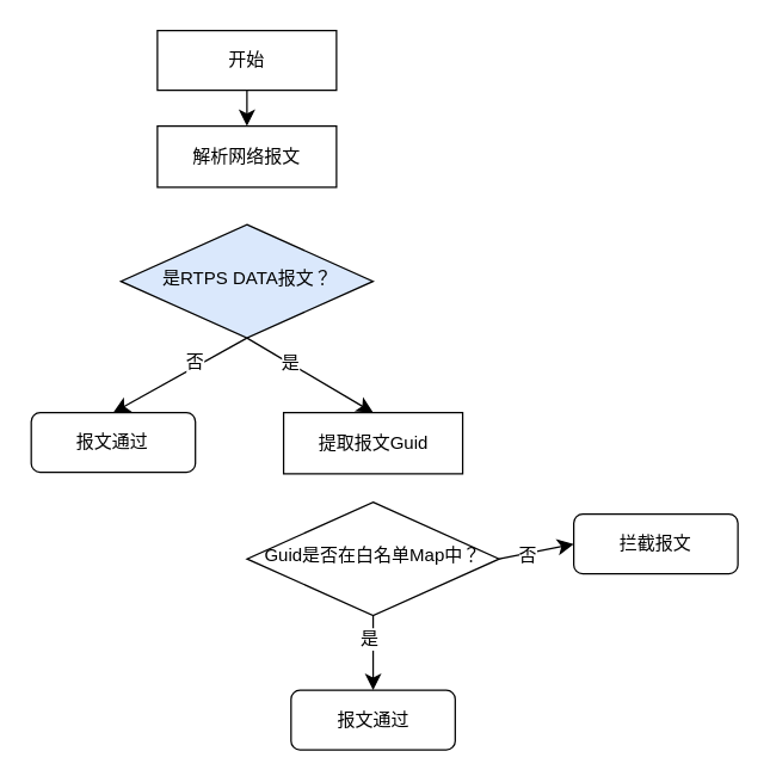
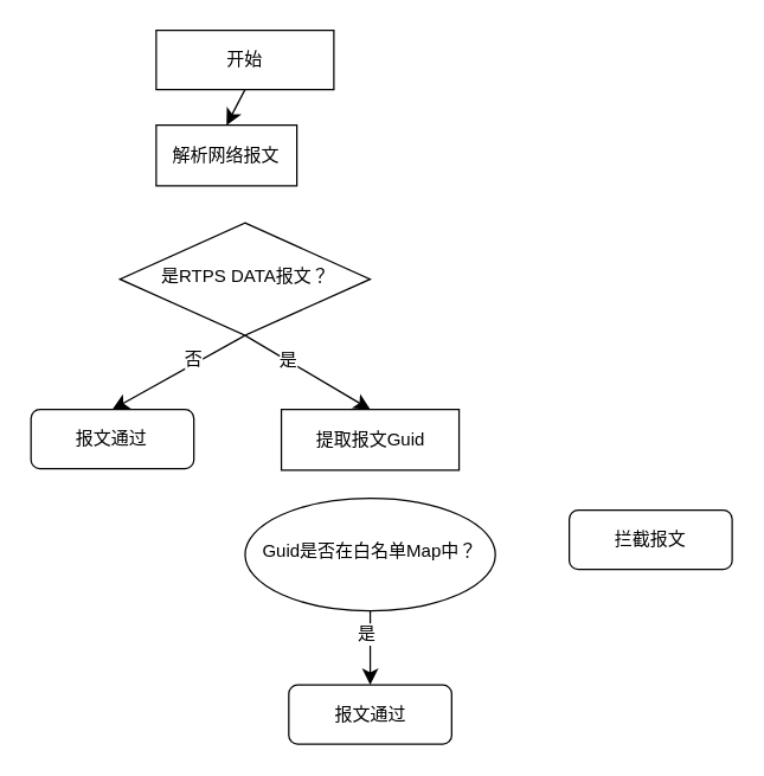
  <mxCell id="0" />
  <mxCell id="1" parent="0" />
  <mxCell id="2" style="edgeStyle=none;curved=1;rounded=0;orthogonalLoop=1;jettySize=auto;html=1;fontSize=12;startSize=8;endSize=8;entryX=0.5;entryY=0;entryDx=0;entryDy=0;exitX=0.5;exitY=1;exitDx=0;exitDy=0;" edge="1" parent="1" source="6" target="9"><mxGeometry relative="1" as="geometry"><mxPoint x="288.81" y="134" as="targetPoint" /><mxPoint x="165" y="228" as="sourcePoint" /></mxGeometry></mxCell>
  <mxCell id="3" value="否" style="edgeLabel;html=1;align=center;verticalAlign=middle;resizable=0;points=[];fontSize=12;" vertex="1" connectable="0" parent="2"><mxGeometry x="-0.22" y="-2" relative="1" as="geometry"><mxPoint y="-2" as="offset" /></mxGeometry></mxCell>
  <mxCell id="4" style="edgeStyle=none;curved=1;rounded=0;orthogonalLoop=1;jettySize=auto;html=1;exitX=0.5;exitY=1;exitDx=0;exitDy=0;entryX=0.5;entryY=0;entryDx=0;entryDy=0;fontSize=12;startSize=8;endSize=8;" edge="1" parent="1" source="6" target="12"><mxGeometry relative="1" as="geometry" /></mxCell>
  <mxCell id="5" value="是" style="edgeLabel;html=1;align=center;verticalAlign=middle;resizable=0;points=[];fontSize=12;" vertex="1" connectable="0" parent="4"><mxGeometry x="-0.333" relative="1" as="geometry"><mxPoint as="offset" /></mxGeometry></mxCell>
- <mxCell id="6" value="是RTPS DATA报文？" style="rhombus;whiteSpace=wrap;html=1;shadow=0;fontFamily=Helvetica;fontSize=12;align=center;strokeWidth=1;spacing=6;spacingTop=-4;fillColor=#dae8fc;" parent="1" vertex="1"><mxGeometry x="80.5" y="150" width="169" height="76" as="geometry" /></mxCell>
+ <mxCell id="6" value="是RTPS DATA报文？" style="rhombus;whiteSpace=wrap;html=1;shadow=0;fontFamily=Helvetica;fontSize=12;align=center;strokeWidth=1;spacing=6;spacingTop=-4;" parent="1" vertex="1"><mxGeometry x="80.5" y="150" width="169" height="76" as="geometry" /></mxCell>
  <mxCell id="7" style="edgeStyle=none;curved=1;rounded=0;orthogonalLoop=1;jettySize=auto;html=1;exitX=0.5;exitY=1;exitDx=0;exitDy=0;entryX=0.5;entryY=0;entryDx=0;entryDy=0;fontSize=12;startSize=8;endSize=8;" edge="1" parent="1" source="8" target="10"><mxGeometry relative="1" as="geometry" /></mxCell>
  <mxCell id="8" value="开始" style="whiteSpace=wrap;html=1;fontSize=12;glass=0;strokeWidth=1;shadow=0;rounded=0;" parent="1" vertex="1"><mxGeometry x="105" y="20" width="120" height="40" as="geometry" /></mxCell>
  <mxCell id="9" value="报文通过" style="rounded=1;whiteSpace=wrap;html=1;fontSize=12;glass=0;strokeWidth=1;shadow=0;" parent="1" vertex="1"><mxGeometry x="20.445" y="276" width="110" height="40" as="geometry" /></mxCell>
- <mxCell id="10" value="解析网络报文" style="whiteSpace=wrap;html=1;" vertex="1" parent="1"><mxGeometry x="105" y="84" width="120" height="41" as="geometry" /></mxCell>
+ <mxCell id="10" value="解析网络报文" style="whiteSpace=wrap;html=1;" vertex="1" parent="1"><mxGeometry x="105" y="84" width="95" height="41" as="geometry" /></mxCell>
  <mxCell id="11" style="edgeStyle=none;curved=1;rounded=0;orthogonalLoop=1;jettySize=auto;html=1;exitX=1;exitY=1;exitDx=0;exitDy=0;fontSize=12;startSize=8;endSize=8;" edge="1" parent="1"><mxGeometry relative="1" as="geometry"><mxPoint x="204.5" y="302" as="sourcePoint" /><mxPoint x="204.5" y="302" as="targetPoint" /></mxGeometry></mxCell>
  <mxCell id="12" value="提取报文Guid" style="whiteSpace=wrap;html=1;" vertex="1" parent="1"><mxGeometry x="189.555" y="276" width="120" height="41" as="geometry" /></mxCell>
  <mxCell id="13" style="edgeStyle=none;curved=1;rounded=0;orthogonalLoop=1;jettySize=auto;html=1;exitX=0.5;exitY=1;exitDx=0;exitDy=0;entryX=0.5;entryY=0;entryDx=0;entryDy=0;fontSize=12;startSize=8;endSize=8;" edge="1" parent="1" source="15" target="19"><mxGeometry relative="1" as="geometry" /></mxCell>
  <mxCell id="14" value="是" style="edgeLabel;html=1;align=center;verticalAlign=middle;resizable=0;points=[];fontSize=12;" vertex="1" connectable="0" parent="13"><mxGeometry x="-0.382" y="-3" relative="1" as="geometry"><mxPoint as="offset" /></mxGeometry></mxCell>
- <mxCell id="15" value="Guid是否在白名单Map中？" style="rhombus;whiteSpace=wrap;html=1;shadow=0;fontFamily=Helvetica;fontSize=12;align=center;strokeWidth=1;spacing=6;spacingTop=-4;" vertex="1" parent="1"><mxGeometry x="165.055" y="336" width="169" height="76" as="geometry" /></mxCell>
- <mxCell id="16" style="edgeStyle=none;curved=1;rounded=0;orthogonalLoop=1;jettySize=auto;html=1;exitX=1;exitY=0.5;exitDx=0;exitDy=0;fontSize=12;startSize=8;endSize=8;entryX=0;entryY=0.5;entryDx=0;entryDy=0;" edge="1" target="18" parent="1" source="15"><mxGeometry relative="1" as="geometry"><mxPoint x="288.81" y="305" as="targetPoint" /><mxPoint x="250" y="305" as="sourcePoint" /></mxGeometry></mxCell>
- <mxCell id="17" value="否" style="edgeLabel;html=1;align=center;verticalAlign=middle;resizable=0;points=[];fontSize=12;" vertex="1" connectable="0" parent="16"><mxGeometry x="-0.268" y="-1" relative="1" as="geometry"><mxPoint as="offset" /></mxGeometry></mxCell>
+ <mxCell id="15" value="Guid是否在白名单Map中？" style="ellipse;whiteSpace=wrap;html=1;shadow=0;fontFamily=Helvetica;fontSize=12;align=center;strokeWidth=1;spacing=6;spacingTop=-4;" vertex="1" parent="1"><mxGeometry x="165.055" y="336" width="169" height="76" as="geometry" /></mxCell>
  <mxCell id="18" value="拦截报文" style="rounded=1;whiteSpace=wrap;html=1;fontSize=12;glass=0;strokeWidth=1;shadow=0;" vertex="1" parent="1"><mxGeometry x="384" y="344" width="110" height="40" as="geometry" /></mxCell>
  <mxCell id="19" value="报文通过" style="rounded=1;whiteSpace=wrap;html=1;fontSize=12;glass=0;strokeWidth=1;shadow=0;" vertex="1" parent="1"><mxGeometry x="194.555" y="462" width="110" height="40" as="geometry" /></mxCell>
